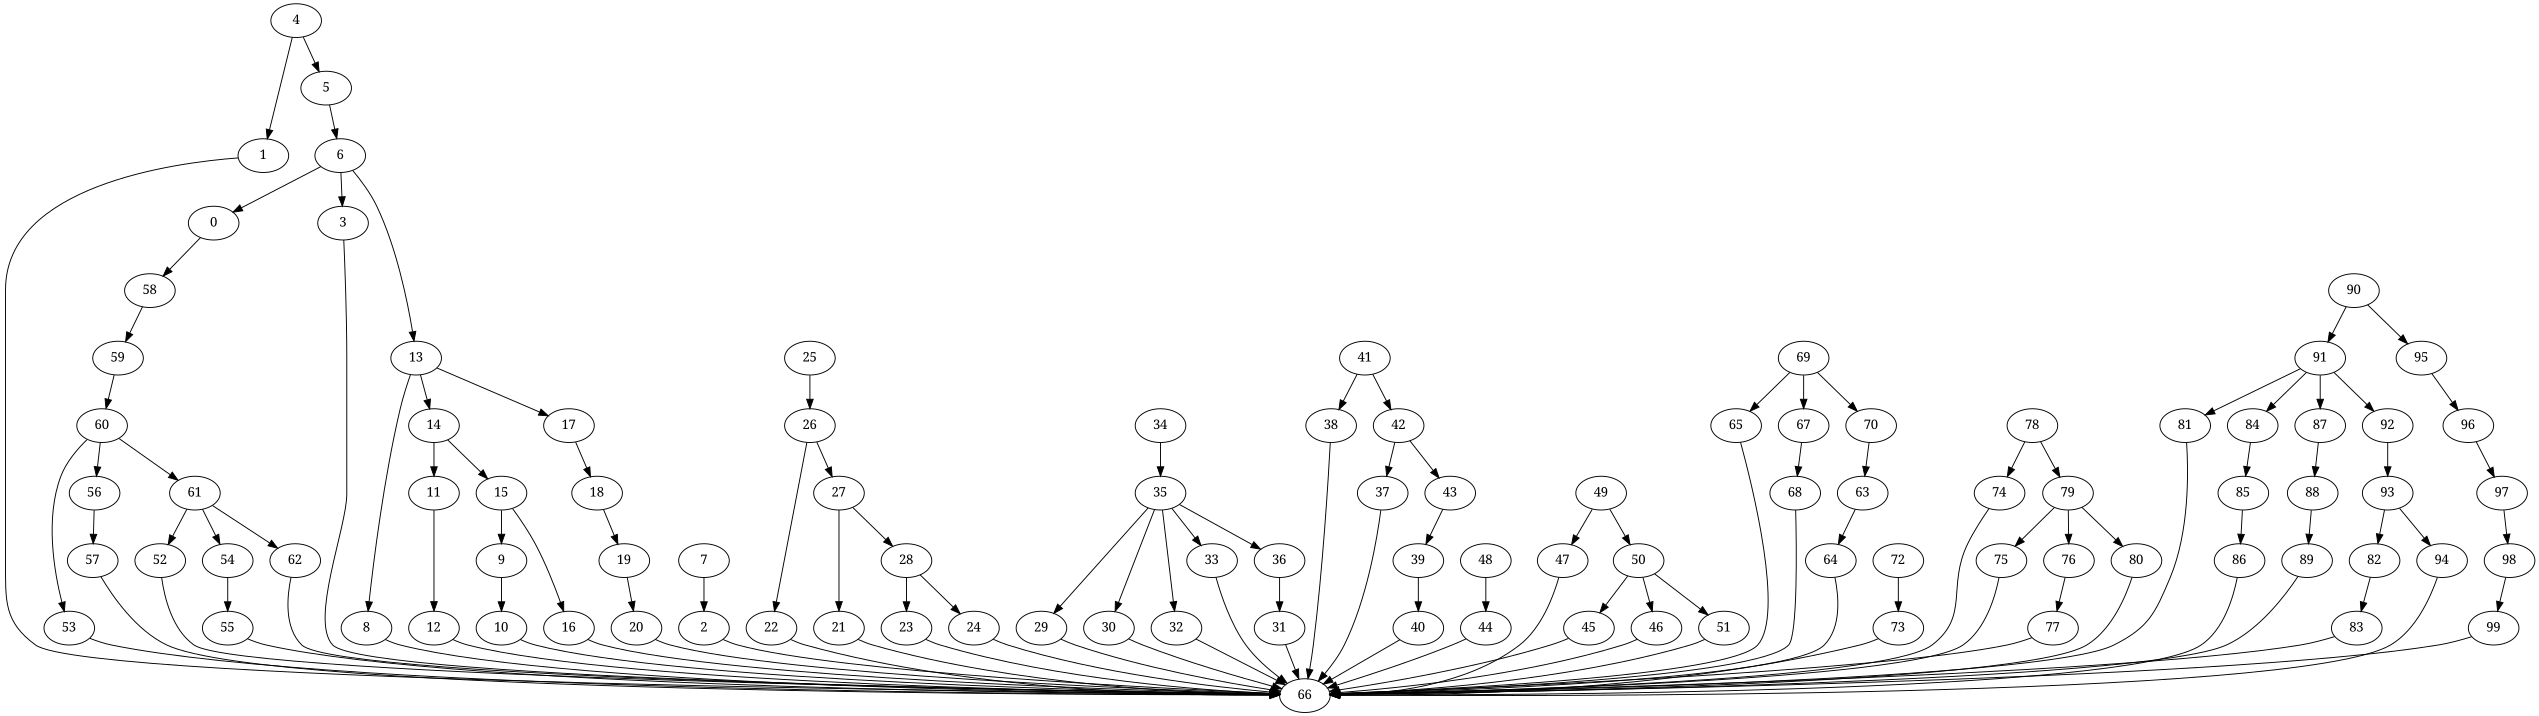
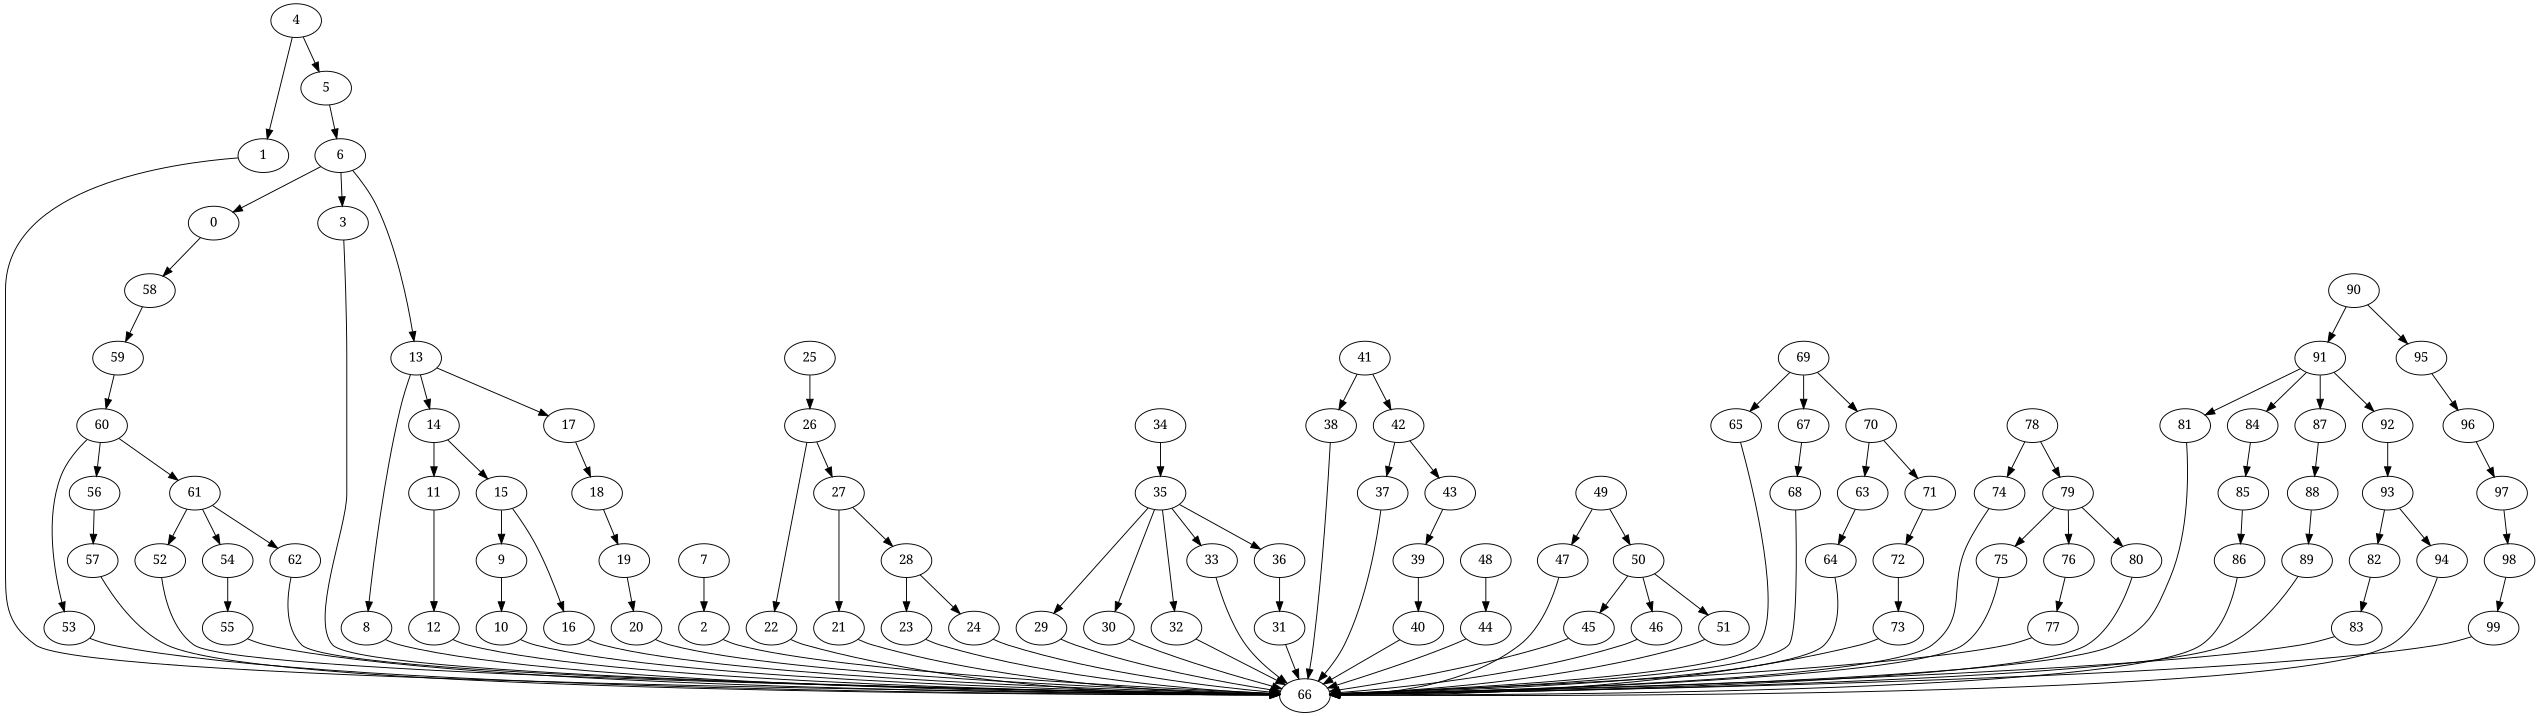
  strict digraph {
    fontname="Noto Serif"
    node [exec=74 fontname="Noto Serif"]
    edge [comm=9 fontname="Noto Serif"]
    0 [exec=119]
    58 [exec=171]
    59 [exec=172]
    1 [exec=175]
    66 [exec=151]
    2 [exec=100]
    3 [exec=155]
    4 [exec=187]
    5 [exec=188]
    6
    13 [exec=61]
    7 [exec=99]
    8 [exec=163]
    10 [exec=100]
    9
    11 [exec=124]
    12
    14 [exec=200]
    17 [exec=174]
    15 [exec=101]
    18 [exec=99]
    16 [exec=142]
    19 [exec=181]
    20 [exec=197]
    21 [exec=200]
    22 [exec=80]
    23 [exec=72]
    24 [exec=178]
    25 [exec=184]
    26 [exec=100]
    27 [exec=79]
    28 [exec=118]
    29 [exec=183]
    30 [exec=53]
    31 [exec=98]
    32 [exec=93]
    33 [exec=54]
    34 [exec=135]
    35 [exec=192]
    36 [exec=128]
    37 [exec=151]
    38
    39 [exec=162]
    40 [exec=112]
    41 [exec=72]
    42 [exec=164]
    43 [exec=164]
    44 [exec=71]
    45 [exec=99]
    46 [exec=118]
    47 [exec=165]
    48 [exec=174]
    49 [exec=94]
    50 [exec=54]
    51 [exec=55]
    52 [exec=182]
    53 [exec=115]
    54 [exec=155]
    55 [exec=157]
    56 [exec=174]
    57 [exec=118]
    60 [exec=175]
    61 [exec=86]
    62 [exec=146]
    63 [exec=146]
    64 [exec=118]
    65 [exec=131]
    67 [exec=174]
    68 [exec=90]
    69 [exec=124]
    70 [exec=193]
+   71 [exec=51]
    72 [exec=165]
    73 [exec=64]
    74 [exec=53]
    75 [exec=158]
    76 [exec=184]
    77 [exec=175]
    78 [exec=69]
    79 [exec=170]
    80 [exec=109]
    81 [exec=131]
    82 [exec=86]
    83 [exec=59]
    85 [exec=76]
    84
    86 [exec=61]
    87 [exec=172]
    88 [exec=168]
    89 [exec=67]
    90 [exec=57]
    91 [exec=191]
    95 [exec=117]
    92 [exec=82]
    96 [exec=165]
    93 [exec=71]
    94 [exec=91]
    97 [exec=177]
    98 [exec=55]
    99 [exec=85]
    0 -> 58 [comm=12]
    58 -> 59 [comm=5]
    59 -> 60 [comm=15]
    1 -> 66 [comm=14]
    2 -> 66 [comm=7]
    3 -> 66 [comm=20]
    4 -> 1 [comm=6]
    4 -> 5 [comm=7]
    5 -> 6 [comm=10]
    6 -> 0 [comm=8]
    6 -> 3 [comm=8]
    6 -> 13 [comm=19]
    13 -> 8 [comm=12]
    13 -> 14 [comm=19]
    13 -> 17 [comm=11]
    7 -> 2 [comm=10]
    8 -> 66 [comm=6]
    10 -> 66 [comm=18]
    9 -> 10 [comm=5]
    11 -> 12 [comm=14]
    12 -> 66 [comm=13]
    14 -> 11 [comm=13]
    14 -> 15 [comm=11]
    17 -> 18 [comm=7]
    15 -> 9 [comm=13]
    15 -> 16 [comm=5]
    18 -> 19 [comm=6]
    16 -> 66 [comm=15]
    19 -> 20 [comm=16]
    20 -> 66 [comm=16]
    21 -> 66 [comm=8]
    22 -> 66 [comm=12]
    23 -> 66 [comm=5]
    24 -> 66 [comm=16]
    25 -> 26 [comm=15]
    26 -> 22 [comm=6]
    26 -> 27 [comm=18]
    27 -> 21
    27 -> 28 [comm=16]
    28 -> 23 [comm=5]
    28 -> 24 [comm=5]
    29 -> 66 [comm=15]
    30 -> 66 [comm=7]
    31 -> 66 [comm=20]
    32 -> 66 [comm=5]
    33 -> 66 [comm=19]
    34 -> 35 [comm=13]
    35 -> 29 [comm=13]
    35 -> 30 [comm=12]
    35 -> 32
    35 -> 33
    35 -> 36 [comm=7]
    36 -> 31 [comm=18]
    37 -> 66 [comm=10]
    38 -> 66 [comm=12]
    39 -> 40 [comm=17]
    40 -> 66 [comm=18]
    41 -> 38 [comm=13]
    41 -> 42 [comm=20]
    42 -> 37
    42 -> 43 [comm=13]
    43 -> 39 [comm=14]
    44 -> 66 [comm=6]
    45 -> 66 [comm=11]
    46 -> 66 [comm=19]
    47 -> 66 [comm=8]
    48 -> 44 [comm=8]
    49 -> 47 [comm=10]
    49 -> 50 [comm=5]
    50 -> 45
    50 -> 46 [comm=17]
    50 -> 51 [comm=8]
    51 -> 66 [comm=20]
    52 -> 66 [comm=20]
    53 -> 66 [comm=20]
    54 -> 55 [comm=11]
    55 -> 66 [comm=17]
    56 -> 57
    57 -> 66 [comm=19]
    60 -> 53 [comm=13]
    60 -> 56 [comm=15]
    60 -> 61 [comm=18]
    61 -> 52 [comm=14]
    61 -> 54 [comm=16]
    61 -> 62
    62 -> 66 [comm=16]
    63 -> 64 [comm=12]
    64 -> 66 [comm=5]
    65 -> 66 [comm=14]
    67 -> 68 [comm=10]
    68 -> 66 [comm=7]
    69 -> 65 [comm=12]
    69 -> 67 [comm=7]
    69 -> 70 [comm=18]
    70 -> 63 [comm=17]
+   70 -> 71 [comm=11]
+   71 -> 72 [comm=18]
    72 -> 73
    73 -> 66
    74 -> 66 [comm=6]
    75 -> 66 [comm=20]
    76 -> 77 [comm=16]
    77 -> 66 [comm=15]
    78 -> 74 [comm=13]
    78 -> 79 [comm=17]
    79 -> 75 [comm=13]
    79 -> 76
    79 -> 80 [comm=7]
    80 -> 66 [comm=6]
    81 -> 66 [comm=8]
    82 -> 83
    83 -> 66 [comm=8]
    85 -> 86 [comm=7]
    84 -> 85 [comm=7]
    86 -> 66 [comm=8]
    87 -> 88 [comm=11]
    88 -> 89 [comm=16]
    89 -> 66 [comm=15]
    90 -> 91 [comm=10]
    90 -> 95 [comm=12]
    91 -> 81 [comm=10]
    91 -> 84 [comm=12]
    91 -> 87
    91 -> 92 [comm=10]
    95 -> 96 [comm=19]
    92 -> 93 [comm=20]
    96 -> 97 [comm=11]
    93 -> 82 [comm=8]
    93 -> 94 [comm=19]
    94 -> 66
    97 -> 98 [comm=16]
    98 -> 99
    99 -> 66 [comm=15]
  }
